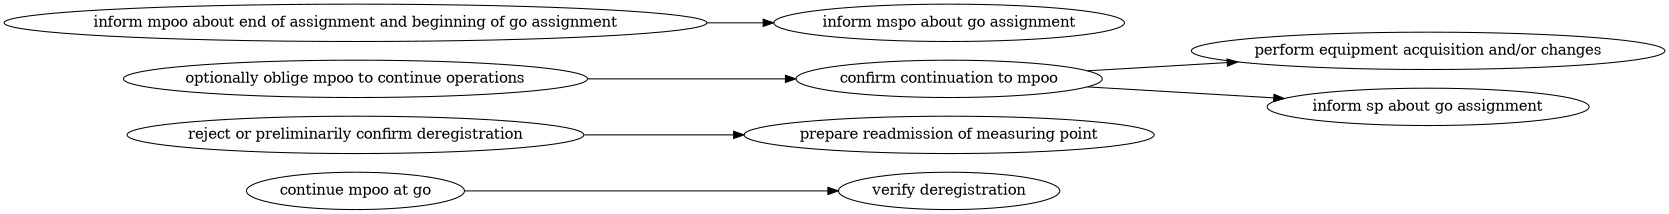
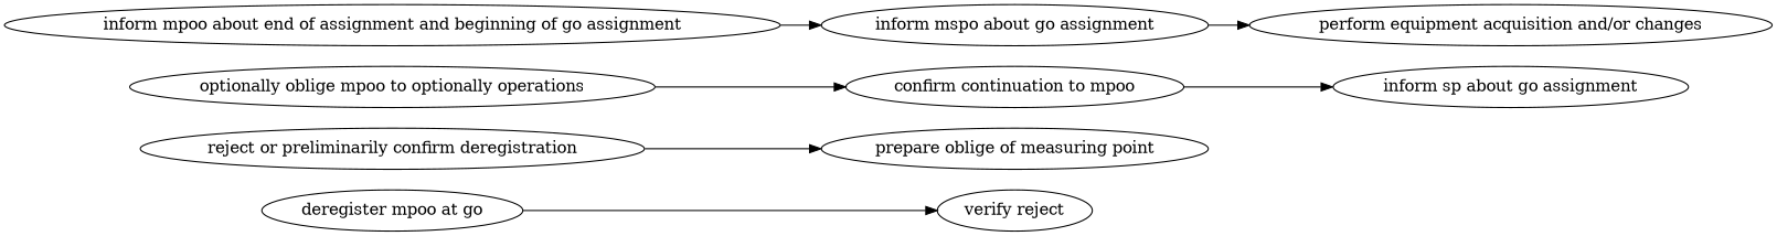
  strict digraph {
    fontname="DejaVu Serif"
    rankdir=LR
    node [fontname="DejaVu Serif"]
    edge [attrs="{'type': 'flow', 'label': 'flow'}" fontname="DejaVu Serif"]
-   "deregister mpoo at go" [attrs="{'type': 'Activity', 'label': 'deregister mpoo at go'}" label="continue mpoo at go"]
-   "verify deregistration" [attrs="{'type': 'Activity', 'label': 'verify deregistration'}"]
+   "deregister mpoo at go" [attrs="{'type': 'Activity', 'label': 'deregister mpoo at go'}"]
+   "verify deregistration" [attrs="{'type': 'Activity', 'label': 'verify deregistration'}" label="verify reject"]
    "reject or preliminarily confirm deregistration" [attrs="{'type': 'Activity', 'label': 'reject or preliminarily confirm deregistration'}"]
-   "prepare readmission of measuring point" [attrs="{'type': 'Activity', 'label': 'prepare readmission of measuring point'}"]
-   "optionally oblige mpoo to continue operations" [attrs="{'type': 'Activity', 'label': 'optionally oblige mpoo to continue operations'}"]
+   "prepare readmission of measuring point" [attrs="{'type': 'Activity', 'label': 'prepare readmission of measuring point'}" label="prepare oblige of measuring point"]
+   "optionally oblige mpoo to continue operations" [attrs="{'type': 'Activity', 'label': 'optionally oblige mpoo to continue operations'}" label="optionally oblige mpoo to optionally operations"]
    "confirm continuation to mpoo" [attrs="{'type': 'Activity', 'label': 'confirm continuation to mpoo'}"]
    "perform equipment acquisition and/or changes" [attrs="{'type': 'Activity', 'label': 'perform equipment acquisition and/or changes'}"]
    "inform sp about go assignment" [attrs="{'type': 'Activity', 'label': 'inform sp about go assignment'}"]
    "inform mpoo about end of assignment and beginning of go assignment" [attrs="{'type': 'Activity', 'label': 'inform mpoo about end of assignment and beginning of go assignment'}"]
    "inform mspo about go assignment" [attrs="{'type': 'Activity', 'label': 'inform mspo about go assignment'}"]
    "deregister mpoo at go" -> "verify deregistration"
    "reject or preliminarily confirm deregistration" -> "prepare readmission of measuring point"
    "optionally oblige mpoo to continue operations" -> "confirm continuation to mpoo"
-   "confirm continuation to mpoo" -> "perform equipment acquisition and/or changes"
+   "inform mspo about go assignment" -> "perform equipment acquisition and/or changes"
    "confirm continuation to mpoo" -> "inform sp about go assignment"
    "inform mpoo about end of assignment and beginning of go assignment" -> "inform mspo about go assignment"
  }
